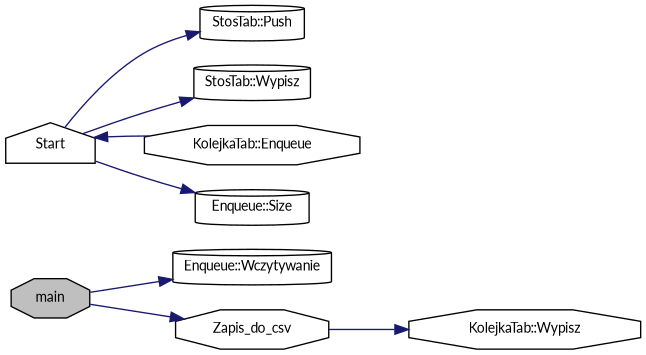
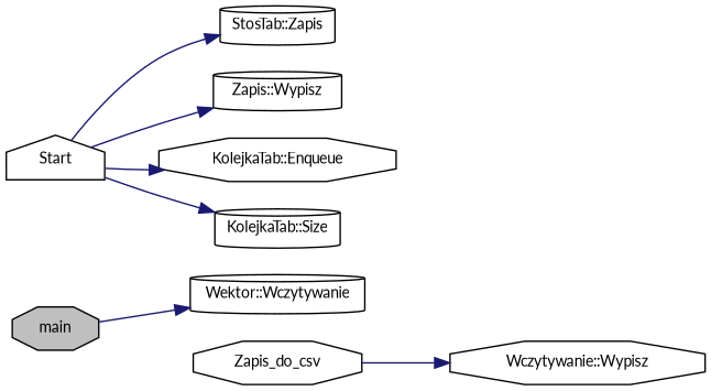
  digraph {
    fontname=Lato
    rankdir=LR
    node [color=black fillcolor=white fontname=Lato fontsize=10 shape=octagon style=filled]
    edge [color=midnightblue fontname=Lato fontsize=10 labelfontname=Helvetica labelfontsize=10 style=solid]
    n1 [fillcolor=grey75 fontcolor=black height=0.2 label=main width=0.4]
-   n2 [height=0.2 label="Enqueue::Wczytywanie" shape=cylinder width=0.4]
+   n2 [height=0.2 label="Wektor::Wczytywanie" shape=cylinder width=0.4]
    n3 [height=0.2 label=Zapis_do_csv width=0.4]
    n4 [height=0.2 label=Start shape=house width=0.4]
-   n5 [height=0.2 label="StosTab::Push" shape=cylinder width=0.4]
-   n6 [height=0.2 label="StosTab::Wypisz" shape=cylinder width=0.4]
+   n5 [height=0.2 label="StosTab::Zapis" shape=cylinder width=0.4]
+   n6 [height=0.2 label="Zapis::Wypisz" shape=cylinder width=0.4]
    n7 [height=0.2 label="KolejkaTab::Enqueue" width=0.4]
-   n8 [height=0.2 label="Enqueue::Size" shape=cylinder width=0.4]
-   n9 [height=0.2 label="KolejkaTab::Wypisz" width=0.4]
+   n8 [height=0.2 label="KolejkaTab::Size" shape=cylinder width=0.4]
+   n9 [height=0.2 label="Wczytywanie::Wypisz" width=0.4]
    n1 -> n2
-   n1 -> n3
    n3 -> n9
    n4 -> n5
    n4 -> n6
-   n7 -> n4
+   n4 -> n7
    n4 -> n8
  }
